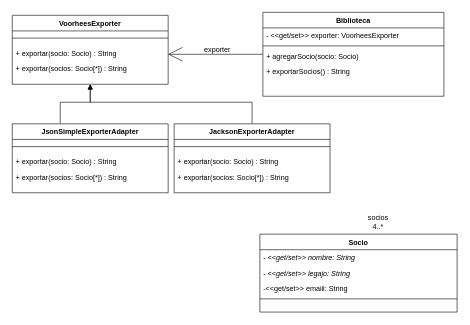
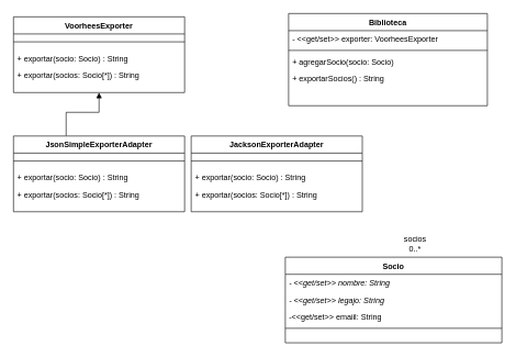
  <mxCell id="0" />
  <mxCell id="1" parent="0" />
  <mxCell id="2" value="VoorheesExporter" style="swimlane;fontStyle=1;align=center;verticalAlign=top;childLayout=stackLayout;horizontal=1;startSize=26;horizontalStack=0;resizeParent=1;resizeLast=0;collapsible=1;marginBottom=0;rounded=0;shadow=0;strokeWidth=1;" parent="1" vertex="1"><mxGeometry x="20" y="25" width="260" height="115" as="geometry"><mxRectangle x="230" y="140" width="160" height="26" as="alternateBounds" /></mxGeometry></mxCell>
  <mxCell id="3" value="" style="line;html=1;strokeWidth=1;align=left;verticalAlign=middle;spacingTop=-1;spacingLeft=3;spacingRight=3;rotatable=0;labelPosition=right;points=[];portConstraint=eastwest;" parent="2" vertex="1"><mxGeometry y="26" width="260" height="24" as="geometry" /></mxCell>
  <mxCell id="4" value="+ exportar(socio: Socio) : String" style="text;align=left;verticalAlign=top;spacingLeft=4;spacingRight=4;overflow=hidden;rotatable=0;points=[[0,0.5],[1,0.5]];portConstraint=eastwest;" parent="2" vertex="1"><mxGeometry y="50" width="260" height="26" as="geometry" /></mxCell>
  <mxCell id="5" value="+ exportar(socios: Socio[*]) : String" style="text;align=left;verticalAlign=top;spacingLeft=4;spacingRight=4;overflow=hidden;rotatable=0;points=[[0,0.5],[1,0.5]];portConstraint=eastwest;" parent="2" vertex="1"><mxGeometry y="76" width="260" height="26" as="geometry" /></mxCell>
  <mxCell id="6" value="Biblioteca" style="swimlane;fontStyle=1;align=center;verticalAlign=top;childLayout=stackLayout;horizontal=1;startSize=26;horizontalStack=0;resizeParent=1;resizeLast=0;collapsible=1;marginBottom=0;rounded=0;shadow=0;strokeWidth=1;" parent="1" vertex="1"><mxGeometry x="438" y="20" width="302" height="140" as="geometry"><mxRectangle x="550" y="140" width="160" height="26" as="alternateBounds" /></mxGeometry></mxCell>
  <mxCell id="7" value="- &lt;&lt;get/set&gt;&gt; exporter: VoorheesExporter" style="text;align=left;verticalAlign=top;spacingLeft=4;spacingRight=4;overflow=hidden;rotatable=0;points=[[0,0.5],[1,0.5]];portConstraint=eastwest;fontStyle=0" parent="6" vertex="1"><mxGeometry y="26" width="302" height="26" as="geometry" /></mxCell>
  <mxCell id="8" value="" style="line;html=1;strokeWidth=1;align=left;verticalAlign=middle;spacingTop=-1;spacingLeft=3;spacingRight=3;rotatable=0;labelPosition=right;points=[];portConstraint=eastwest;" parent="6" vertex="1"><mxGeometry y="52" width="302" height="8" as="geometry" /></mxCell>
  <mxCell id="9" value="+ agregarSocio(socio: Socio)" style="text;align=left;verticalAlign=top;spacingLeft=4;spacingRight=4;overflow=hidden;rotatable=0;points=[[0,0.5],[1,0.5]];portConstraint=eastwest;" parent="6" vertex="1"><mxGeometry y="60" width="302" height="26" as="geometry" /></mxCell>
  <mxCell id="10" value="+ exportarSocios() : String" style="text;align=left;verticalAlign=top;spacingLeft=4;spacingRight=4;overflow=hidden;rotatable=0;points=[[0,0.5],[1,0.5]];portConstraint=eastwest;" parent="6" vertex="1"><mxGeometry y="86" width="302" height="26" as="geometry" /></mxCell>
- <mxCell id="11" value="" style="endArrow=none;shadow=0;strokeWidth=1;rounded=0;endFill=0;edgeStyle=elbowEdgeStyle;elbow=vertical;strokeColor=default;startArrow=open;startFill=0;jumpSize=23;startSize=22;endSize=6;" parent="1" source="2" target="6" edge="1"><mxGeometry x="0.5" y="41" relative="1" as="geometry"><mxPoint x="310" y="112" as="sourcePoint" /><mxPoint x="470" y="112" as="targetPoint" /><mxPoint x="-40" y="32" as="offset" /><Array as="points"><mxPoint x="400" y="90" /><mxPoint x="370" y="130" /></Array></mxGeometry></mxCell>
- <mxCell id="12" value="exporter" style="text;html=1;resizable=0;points=[];;align=center;verticalAlign=middle;labelBackgroundColor=none;rounded=0;shadow=0;strokeWidth=1;fontSize=12;" parent="11" vertex="1" connectable="0"><mxGeometry x="0.5" y="49" relative="1" as="geometry"><mxPoint x="-38" y="40" as="offset" /></mxGeometry></mxCell>
  <mxCell id="13" value="Socio" style="swimlane;fontStyle=1;align=center;verticalAlign=top;childLayout=stackLayout;horizontal=1;startSize=26;horizontalStack=0;resizeParent=1;resizeLast=0;collapsible=1;marginBottom=0;rounded=0;shadow=0;strokeWidth=1;" parent="1" vertex="1"><mxGeometry x="433" y="390" width="329" height="130" as="geometry"><mxRectangle x="230" y="140" width="160" height="26" as="alternateBounds" /></mxGeometry></mxCell>
  <mxCell id="14" value="- &lt;&lt;get/set&gt;&gt; nombre: String" style="text;align=left;verticalAlign=top;spacingLeft=4;spacingRight=4;overflow=hidden;rotatable=0;points=[[0,0.5],[1,0.5]];portConstraint=eastwest;fontStyle=2" parent="13" vertex="1"><mxGeometry y="26" width="329" height="26" as="geometry" /></mxCell>
  <mxCell id="15" value="- &lt;&lt;get/set&gt;&gt; legajo: String" style="text;align=left;verticalAlign=top;spacingLeft=4;spacingRight=4;overflow=hidden;rotatable=0;points=[[0,0.5],[1,0.5]];portConstraint=eastwest;rounded=0;shadow=0;html=0;fontStyle=2" parent="13" vertex="1"><mxGeometry y="52" width="329" height="26" as="geometry" /></mxCell>
  <mxCell id="16" value="-&lt;&lt;get/set&gt;&gt; emaiil: String" style="text;align=left;verticalAlign=top;spacingLeft=4;spacingRight=4;overflow=hidden;rotatable=0;points=[[0,0.5],[1,0.5]];portConstraint=eastwest;rounded=0;shadow=0;html=0;" vertex="1" parent="13"><mxGeometry y="78" width="329" height="26" as="geometry" /></mxCell>
  <mxCell id="17" value="" style="line;html=1;strokeWidth=1;align=left;verticalAlign=middle;spacingTop=-1;spacingLeft=3;spacingRight=3;rotatable=0;labelPosition=right;points=[];portConstraint=eastwest;" parent="13" vertex="1"><mxGeometry y="104" width="329" height="8" as="geometry" /></mxCell>
- <mxCell id="18" value="socios&lt;br&gt;4..*" style="text;html=1;resizable=0;points=[];;align=center;verticalAlign=middle;labelBackgroundColor=none;rounded=0;shadow=0;strokeWidth=1;fontSize=12;" parent="1" vertex="1" connectable="0"><mxGeometry x="630.001" y="360" as="geometry"><mxPoint x="-1" y="9" as="offset" /></mxGeometry></mxCell>
+ <mxCell id="18" value="socios&lt;br&gt;0..*" style="text;html=1;resizable=0;points=[];;align=center;verticalAlign=middle;labelBackgroundColor=none;rounded=0;shadow=0;strokeWidth=1;fontSize=12;" parent="1" vertex="1" connectable="0"><mxGeometry x="630.001" y="360" as="geometry"><mxPoint x="-1" y="9" as="offset" /></mxGeometry></mxCell>
  <mxCell id="19" style="edgeStyle=orthogonalEdgeStyle;rounded=0;orthogonalLoop=1;jettySize=auto;html=1;entryX=0.5;entryY=1;entryDx=0;entryDy=0;startArrow=none;startFill=0;endArrow=block;endFill=1;strokeColor=default;" edge="1" parent="1" source="20" target="2"><mxGeometry relative="1" as="geometry"><Array as="points"><mxPoint x="100" y="170" /><mxPoint x="150" y="170" /></Array></mxGeometry></mxCell>
  <mxCell id="20" value="JsonSimpleExporterAdapter" style="swimlane;fontStyle=1;align=center;verticalAlign=top;childLayout=stackLayout;horizontal=1;startSize=26;horizontalStack=0;resizeParent=1;resizeLast=0;collapsible=1;marginBottom=0;rounded=0;shadow=0;strokeWidth=1;" vertex="1" parent="1"><mxGeometry x="20" y="206" width="260" height="115" as="geometry"><mxRectangle x="230" y="140" width="160" height="26" as="alternateBounds" /></mxGeometry></mxCell>
  <mxCell id="21" value="" style="line;html=1;strokeWidth=1;align=left;verticalAlign=middle;spacingTop=-1;spacingLeft=3;spacingRight=3;rotatable=0;labelPosition=right;points=[];portConstraint=eastwest;" vertex="1" parent="20"><mxGeometry y="26" width="260" height="24" as="geometry" /></mxCell>
  <mxCell id="22" value="+ exportar(socio: Socio) : String" style="text;align=left;verticalAlign=top;spacingLeft=4;spacingRight=4;overflow=hidden;rotatable=0;points=[[0,0.5],[1,0.5]];portConstraint=eastwest;" vertex="1" parent="20"><mxGeometry y="50" width="260" height="26" as="geometry" /></mxCell>
  <mxCell id="23" value="+ exportar(socios: Socio[*]) : String" style="text;align=left;verticalAlign=top;spacingLeft=4;spacingRight=4;overflow=hidden;rotatable=0;points=[[0,0.5],[1,0.5]];portConstraint=eastwest;" vertex="1" parent="20"><mxGeometry y="76" width="260" height="26" as="geometry" /></mxCell>
- <mxCell id="24" style="edgeStyle=orthogonalEdgeStyle;rounded=0;orthogonalLoop=1;jettySize=auto;html=1;entryX=0.5;entryY=1;entryDx=0;entryDy=0;startArrow=none;startFill=0;endArrow=block;endFill=1;strokeColor=default;" edge="1" parent="1" source="25" target="2"><mxGeometry relative="1" as="geometry"><Array as="points"><mxPoint x="420" y="170" /><mxPoint x="150" y="170" /></Array></mxGeometry></mxCell>
  <mxCell id="25" value="JacksonExporterAdapter" style="swimlane;fontStyle=1;align=center;verticalAlign=top;childLayout=stackLayout;horizontal=1;startSize=26;horizontalStack=0;resizeParent=1;resizeLast=0;collapsible=1;marginBottom=0;rounded=0;shadow=0;strokeWidth=1;" vertex="1" parent="1"><mxGeometry x="290" y="206" width="260" height="115" as="geometry"><mxRectangle x="230" y="140" width="160" height="26" as="alternateBounds" /></mxGeometry></mxCell>
  <mxCell id="26" value="" style="line;html=1;strokeWidth=1;align=left;verticalAlign=middle;spacingTop=-1;spacingLeft=3;spacingRight=3;rotatable=0;labelPosition=right;points=[];portConstraint=eastwest;" vertex="1" parent="25"><mxGeometry y="26" width="260" height="24" as="geometry" /></mxCell>
  <mxCell id="27" value="+ exportar(socio: Socio) : String" style="text;align=left;verticalAlign=top;spacingLeft=4;spacingRight=4;overflow=hidden;rotatable=0;points=[[0,0.5],[1,0.5]];portConstraint=eastwest;" vertex="1" parent="25"><mxGeometry y="50" width="260" height="26" as="geometry" /></mxCell>
  <mxCell id="28" value="+ exportar(socios: Socio[*]) : String" style="text;align=left;verticalAlign=top;spacingLeft=4;spacingRight=4;overflow=hidden;rotatable=0;points=[[0,0.5],[1,0.5]];portConstraint=eastwest;" vertex="1" parent="25"><mxGeometry y="76" width="260" height="26" as="geometry" /></mxCell>
